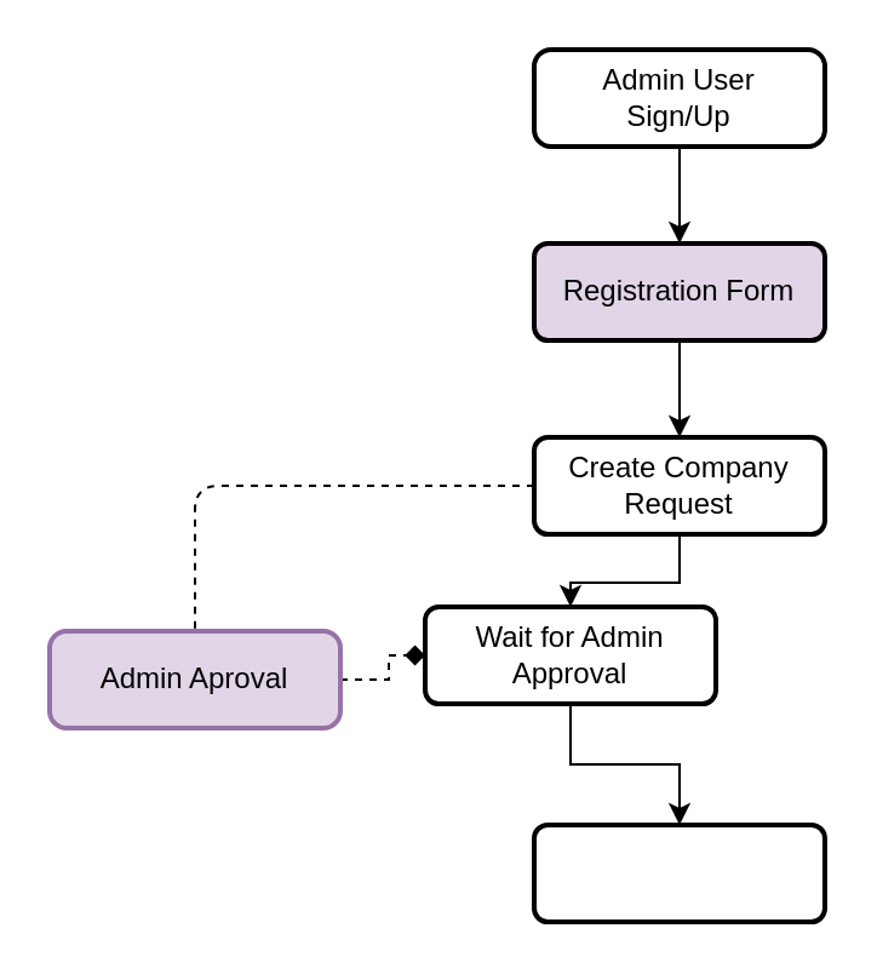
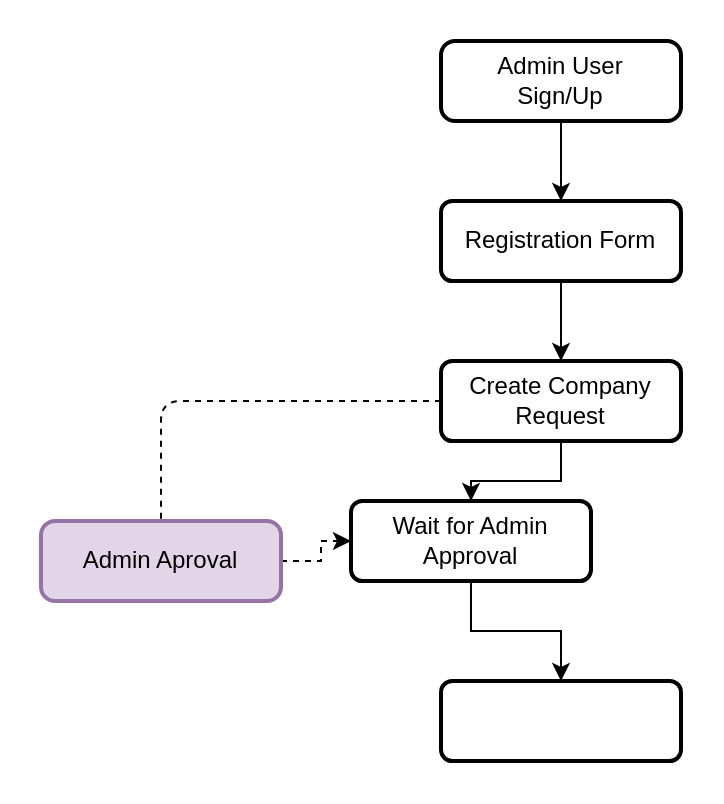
  <mxCell id="0" />
  <mxCell id="1" parent="0" />
  <mxCell id="2" value="" style="edgeStyle=orthogonalEdgeStyle;rounded=0;orthogonalLoop=1;jettySize=auto;html=1;" edge="1" parent="1" source="3" target="5"><mxGeometry relative="1" as="geometry" /></mxCell>
  <mxCell id="3" value="Admin User&lt;br&gt;Sign/Up" style="rounded=1;whiteSpace=wrap;html=1;absoluteArcSize=1;arcSize=14;strokeWidth=2;" vertex="1" parent="1"><mxGeometry x="220" y="20" width="120" height="40" as="geometry" /></mxCell>
  <mxCell id="4" value="" style="edgeStyle=orthogonalEdgeStyle;rounded=0;orthogonalLoop=1;jettySize=auto;html=1;" edge="1" parent="1" source="5" target="7"><mxGeometry relative="1" as="geometry" /></mxCell>
- <mxCell id="5" value="Registration Form" style="whiteSpace=wrap;html=1;rounded=1;strokeWidth=2;arcSize=14;fillColor=#e1d5e7;" vertex="1" parent="1"><mxGeometry x="220" y="100" width="120" height="40" as="geometry" /></mxCell>
+ <mxCell id="5" value="Registration Form" style="whiteSpace=wrap;html=1;rounded=1;strokeWidth=2;arcSize=14;" vertex="1" parent="1"><mxGeometry x="220" y="100" width="120" height="40" as="geometry" /></mxCell>
  <mxCell id="6" value="" style="edgeStyle=orthogonalEdgeStyle;rounded=0;orthogonalLoop=1;jettySize=auto;html=1;" edge="1" parent="1" source="7" target="9"><mxGeometry relative="1" as="geometry" /></mxCell>
  <mxCell id="7" value="Create Company&lt;br&gt;Request" style="whiteSpace=wrap;html=1;rounded=1;strokeWidth=2;arcSize=14;" vertex="1" parent="1"><mxGeometry x="220" y="180" width="120" height="40" as="geometry" /></mxCell>
  <mxCell id="8" value="" style="edgeStyle=orthogonalEdgeStyle;rounded=0;orthogonalLoop=1;jettySize=auto;html=1;" edge="1" parent="1" source="9" target="12"><mxGeometry relative="1" as="geometry" /></mxCell>
  <mxCell id="9" value="Wait for Admin Approval" style="whiteSpace=wrap;html=1;rounded=1;strokeWidth=2;arcSize=14;" vertex="1" parent="1"><mxGeometry x="175" y="250" width="120" height="40" as="geometry" /></mxCell>
- <mxCell id="10" value="" style="edgeStyle=orthogonalEdgeStyle;rounded=0;orthogonalLoop=1;jettySize=auto;html=1;dashed=1;endArrow=diamond;" edge="1" parent="1" source="11" target="9"><mxGeometry relative="1" as="geometry" /></mxCell>
+ <mxCell id="10" value="" style="edgeStyle=orthogonalEdgeStyle;rounded=0;orthogonalLoop=1;jettySize=auto;html=1;dashed=1;" edge="1" parent="1" source="11" target="9"><mxGeometry relative="1" as="geometry" /></mxCell>
  <mxCell id="11" value="Admin Aproval" style="rounded=1;whiteSpace=wrap;html=1;absoluteArcSize=1;arcSize=14;strokeWidth=2;fillColor=#e1d5e7;strokeColor=#9673a6;" vertex="1" parent="1"><mxGeometry x="20" y="260" width="120" height="40" as="geometry" /></mxCell>
  <mxCell id="12" value="" style="whiteSpace=wrap;html=1;rounded=1;strokeWidth=2;arcSize=14;" vertex="1" parent="1"><mxGeometry x="220" y="340" width="120" height="40" as="geometry" /></mxCell>
  <mxCell id="13" value="" style="endArrow=none;html=1;exitX=0;exitY=0.5;exitDx=0;exitDy=0;entryX=0.5;entryY=0;entryDx=0;entryDy=0;dashed=1;" edge="1" parent="1" source="7" target="11"><mxGeometry width="50" height="50" relative="1" as="geometry"><mxPoint x="250" y="270" as="sourcePoint" /><mxPoint x="300" y="220" as="targetPoint" /><Array as="points"><mxPoint x="80" y="200" /></Array></mxGeometry></mxCell>
